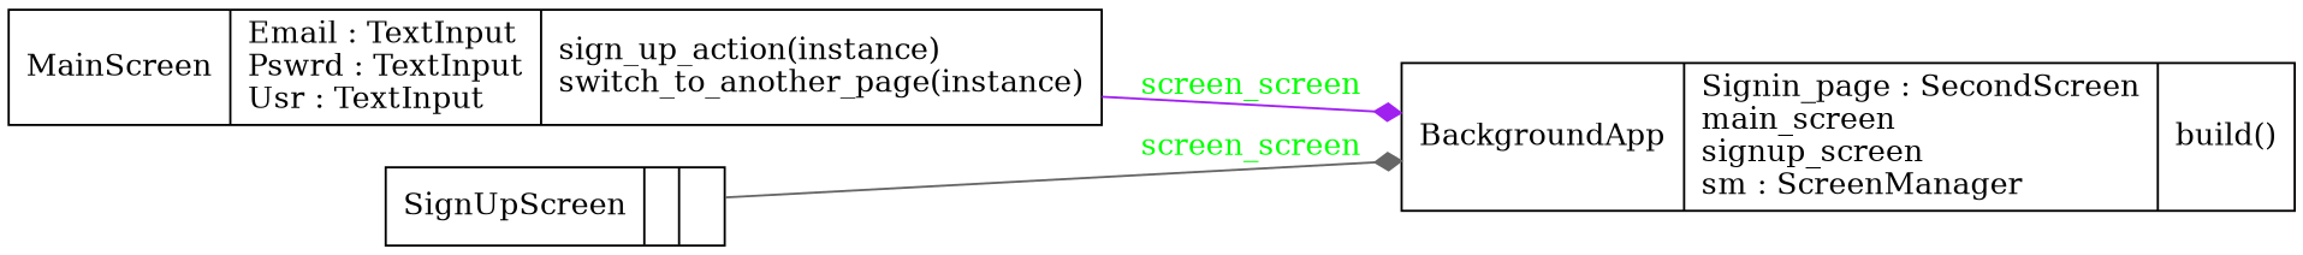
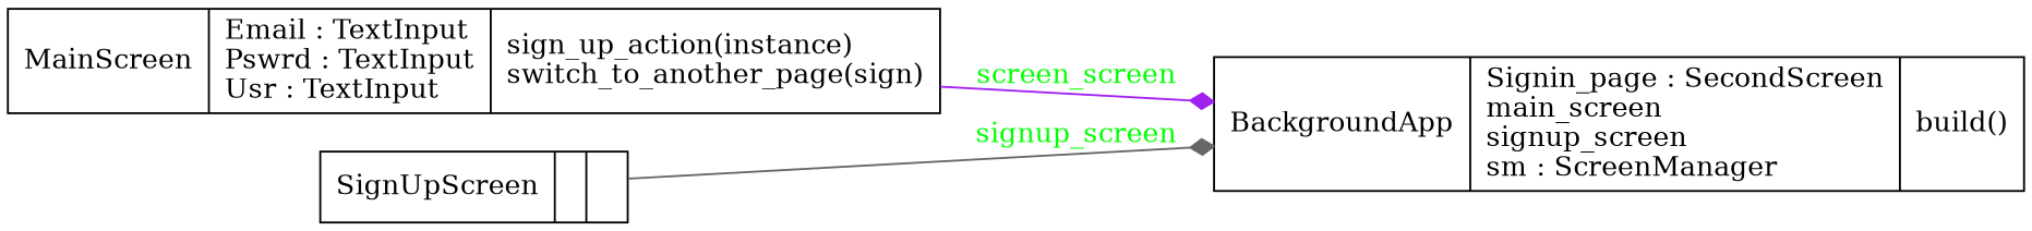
  digraph {
    rankdir=LR
    node [color=black fontcolor=black shape=record style=solid]
    edge [arrowhead=diamond arrowtail=none fontcolor=green style=solid]
    n1 [label=<{BackgroundApp|Signin_page : SecondScreen<br ALIGN="LEFT"/>main_screen<br ALIGN="LEFT"/>signup_screen<br ALIGN="LEFT"/>sm : ScreenManager<br ALIGN="LEFT"/>|build()<br ALIGN="LEFT"/>}>]
-   n2 [label=<{MainScreen|Email : TextInput<br ALIGN="LEFT"/>Pswrd : TextInput<br ALIGN="LEFT"/>Usr : TextInput<br ALIGN="LEFT"/>|sign_up_action(instance)<br ALIGN="LEFT"/>switch_to_another_page(instance)<br ALIGN="LEFT"/>}>]
+   n2 [label=<{MainScreen|Email : TextInput<br ALIGN="LEFT"/>Pswrd : TextInput<br ALIGN="LEFT"/>Usr : TextInput<br ALIGN="LEFT"/>|sign_up_action(instance)<br ALIGN="LEFT"/>switch_to_another_page(sign)<br ALIGN="LEFT"/>}>]
    n3 [label=<{SignUpScreen|<br ALIGN="LEFT"/>|}>]
    n2 -> n1 [color=purple label=screen_screen]
-   n3 -> n1 [color=gray40 label=screen_screen]
+   n3 -> n1 [color=gray40 label=signup_screen]
  }
